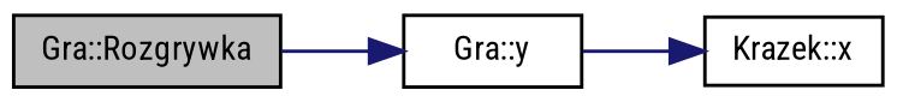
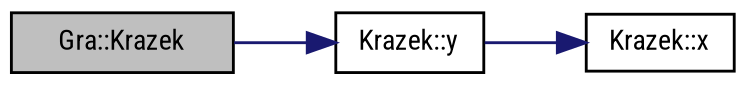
  digraph {
    fontname="Roboto Condensed"
    rankdir=LR
    node [color=black fillcolor=white fontname="Roboto Condensed" fontsize=10 shape=record style=filled]
    edge [color=midnightblue fontname="Roboto Condensed" fontsize=10 labelfontname=Helvetica labelfontsize=10 style=solid]
-   n1 [fillcolor=grey75 fontcolor=black height=0.2 label="Gra::Rozgrywka" width=0.4]
-   n2 [height=0.2 label="Gra::y" width=0.4]
+   n1 [fillcolor=grey75 fontcolor=black height=0.2 label="Gra::Krazek" width=0.4]
+   n2 [height=0.2 label="Krazek::y" width=0.4]
    n3 [height=0.2 label="Krazek::x" width=0.4]
    n1 -> n2
    n2 -> n3
  }
